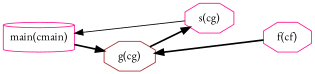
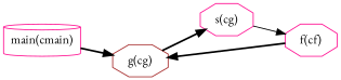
  digraph {
    fontname="EB Garamond"
    rankdir=LR
    node [color=deeppink fontname="EB Garamond" shape=octagon]
    edge [fontname="EB Garamond" style=bold]
    n1 [label="main(cmain)" shape=cylinder]
    n2 [color=brown label="g(cg)"]
    n3 [label="f(cf)"]
    n4 [label="s(cg)"]
    n1 -> n2
    n2 -> n4
    n3 -> n2
-   n4 -> n1 [style=solid]
+   n4 -> n3 [style=solid]
  }
